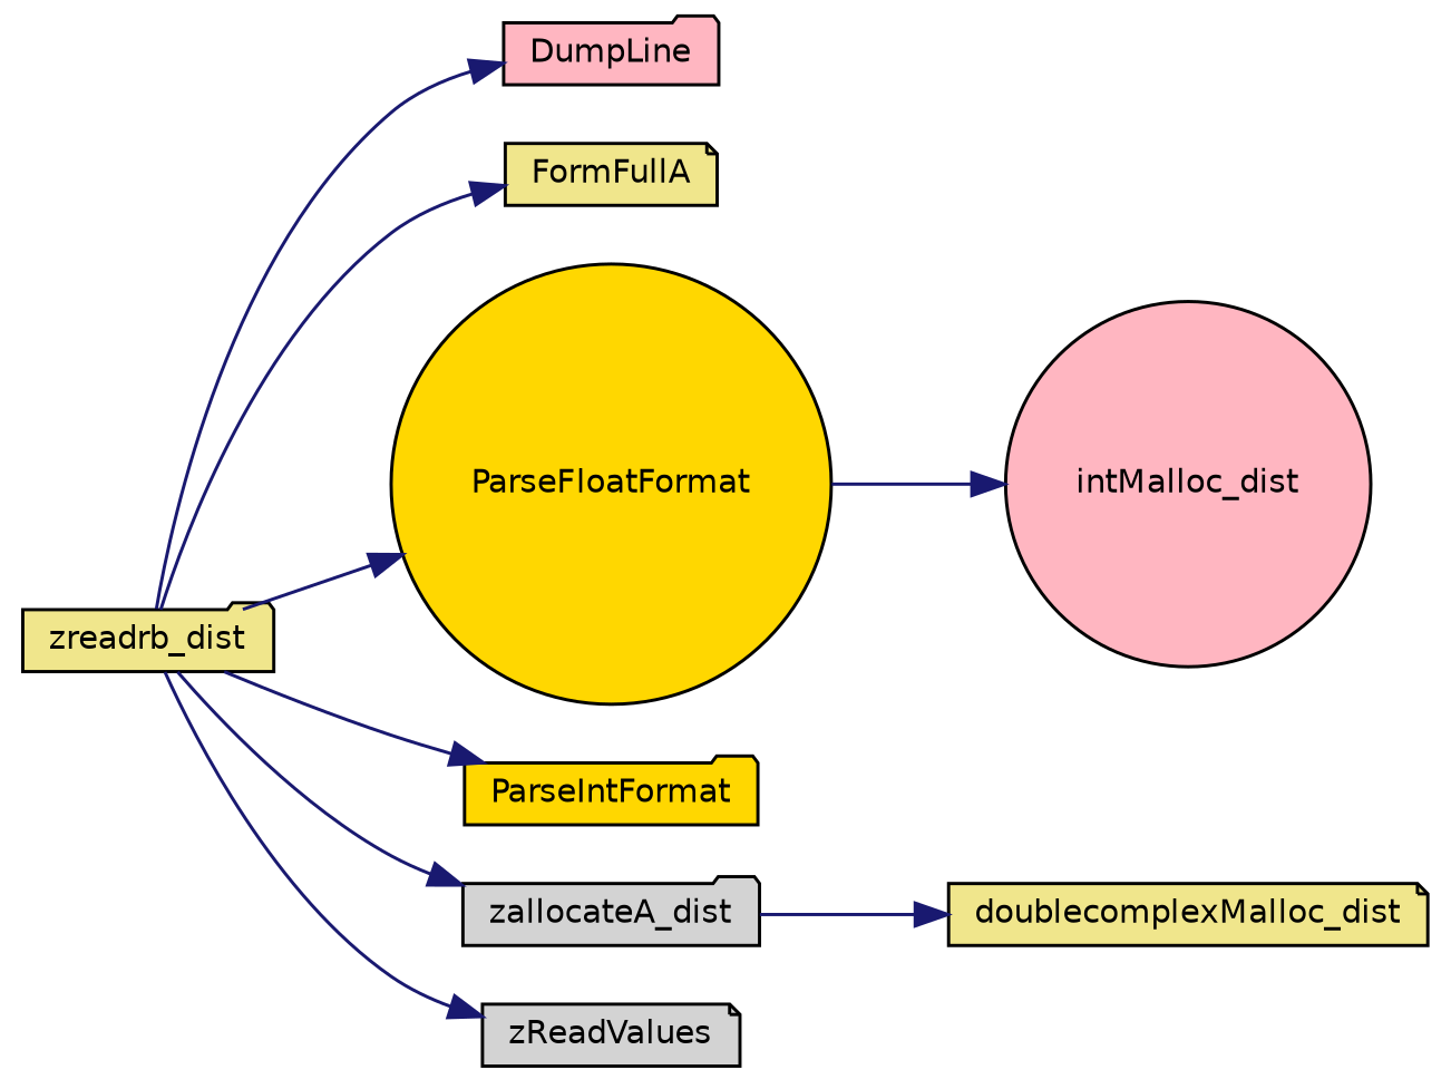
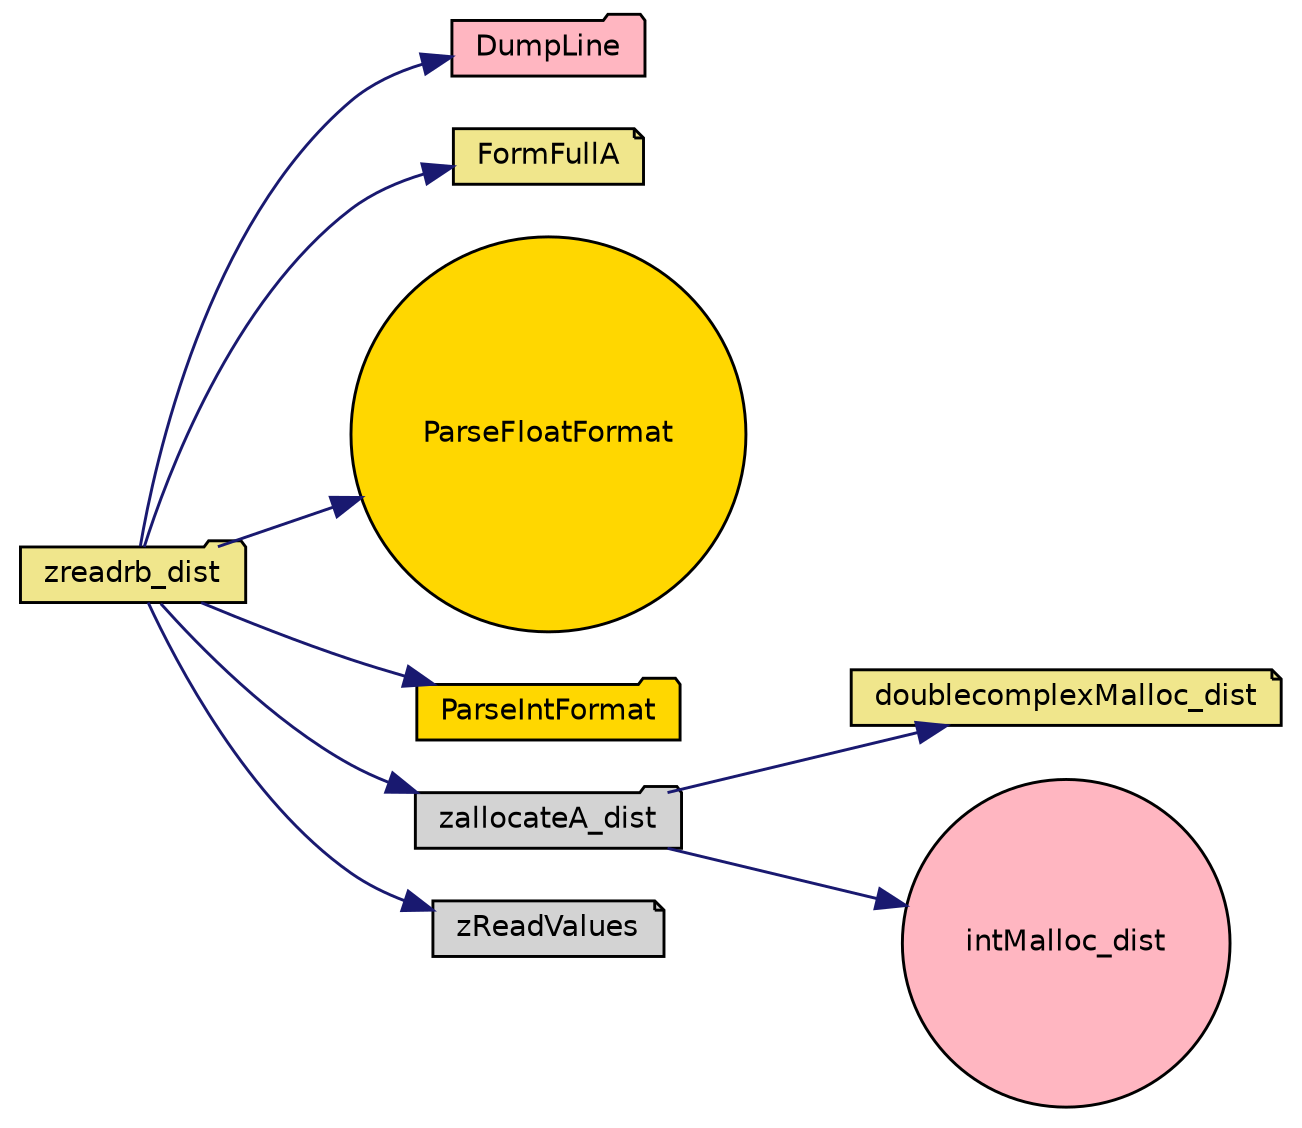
  digraph {
    rankdir=LR
    node [color=black fillcolor=khaki fontname=Helvetica fontsize=10 shape=folder style=filled]
    edge [color=midnightblue fontname=Helvetica fontsize=10 labelfontname=Helvetica labelfontsize=10 style=solid]
    n1 [fontcolor=black height=0.2 label=zreadrb_dist width=0.4]
    n2 [fillcolor=lightpink height=0.2 label=DumpLine width=0.4]
    n3 [height=0.2 label=FormFullA shape=note width=0.4]
    n4 [fillcolor=gold height=0.2 label=ParseFloatFormat shape=circle width=0.4]
    n5 [fillcolor=gold height=0.2 label=ParseIntFormat width=0.4]
    n6 [fillcolor=lightgrey height=0.2 label=zallocateA_dist width=0.4]
    n7 [fillcolor=lightgrey height=0.2 label=zReadValues shape=note width=0.4]
    n8 [height=0.2 label=doublecomplexMalloc_dist shape=note width=0.4]
    n9 [fillcolor=lightpink height=0.2 label=intMalloc_dist shape=circle width=0.4]
    n1 -> n2
    n1 -> n3
    n1 -> n4
    n1 -> n5
    n1 -> n6
    n1 -> n7
    n6 -> n8
-   n4 -> n9
+   n6 -> n9
  }
